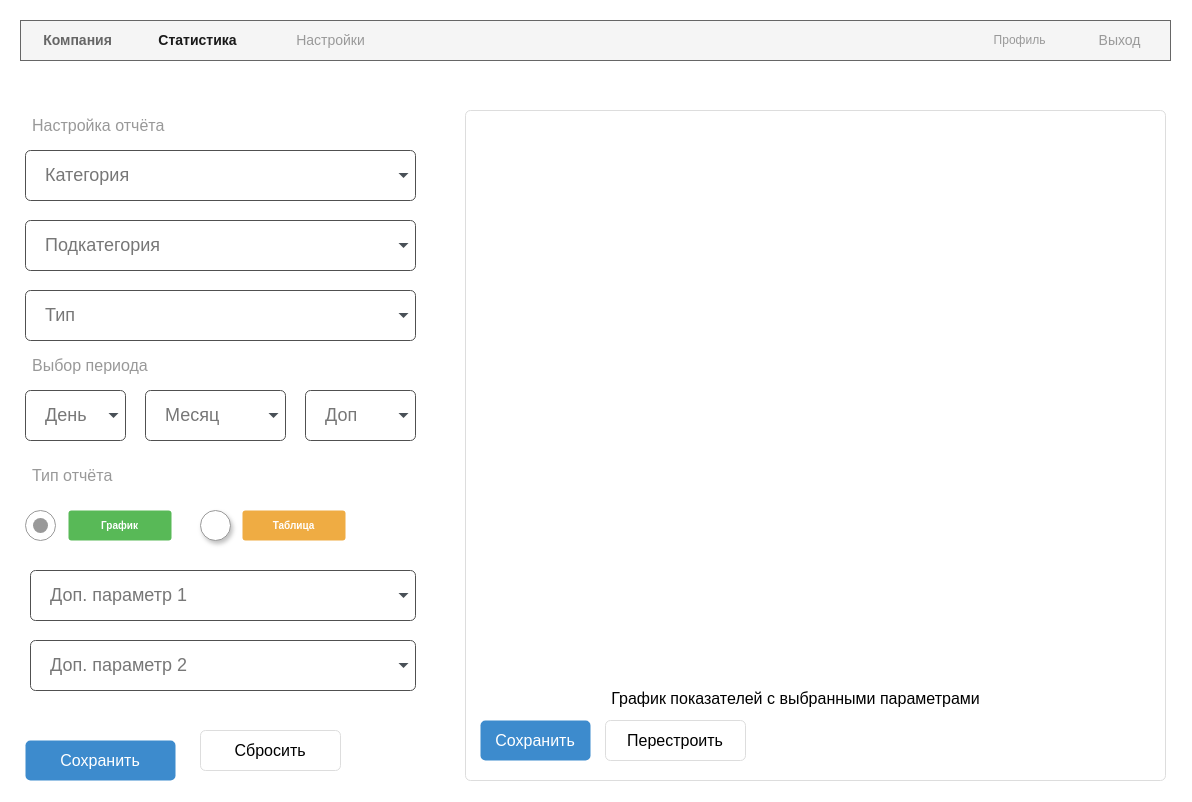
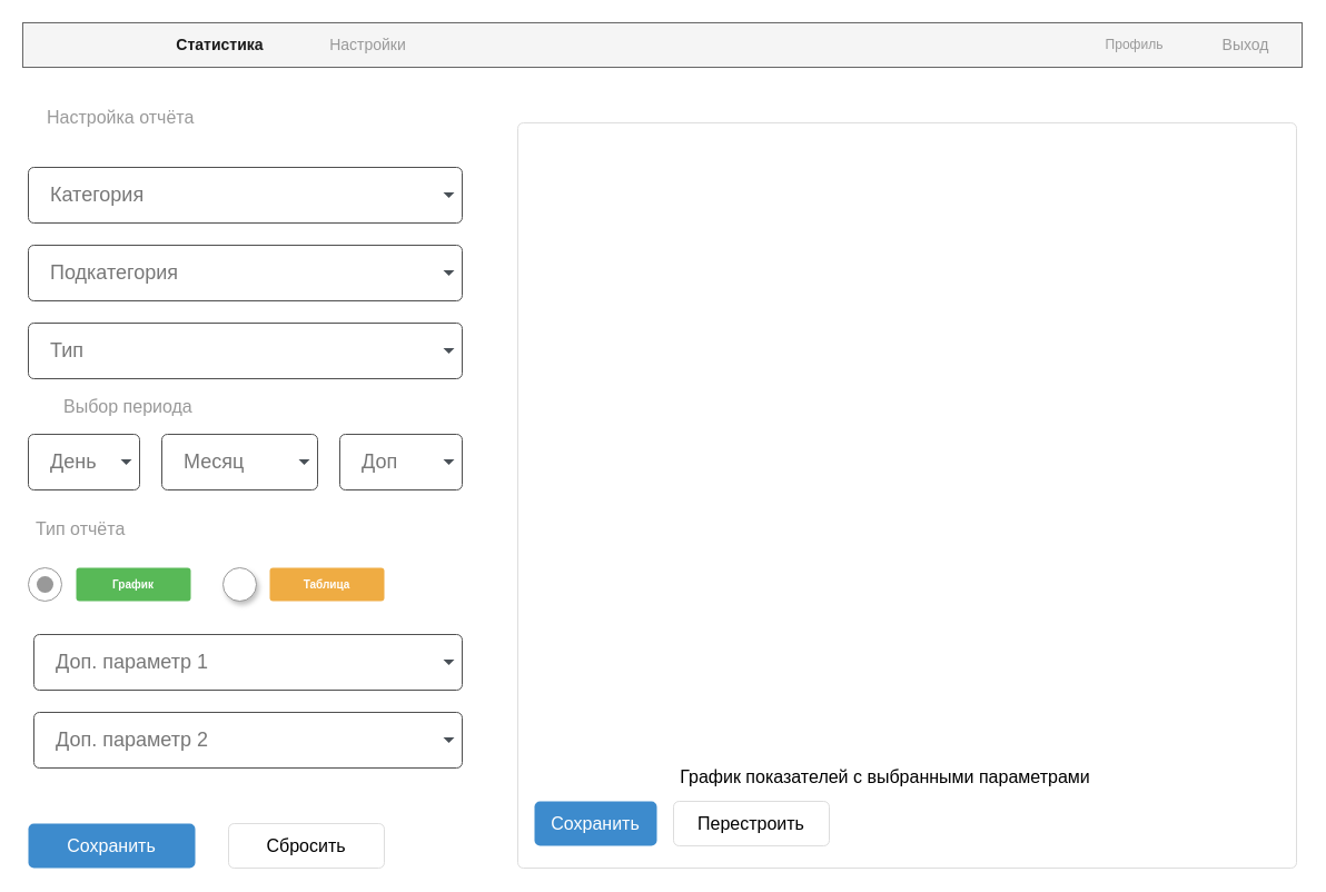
  <mxCell id="0" style=";html=1;" />
  <mxCell id="1" style=";html=1;" parent="0" />
  <mxCell id="2" value="" style="html=1;shadow=0;dashed=0;shape=mxgraph.bootstrap.rect;fillColor=#f5f5f5;strokeColor=#666666;whiteSpace=wrap;rounded=0;fontSize=12;fontColor=#333333;align=center;" parent="1" vertex="1"><mxGeometry x="20" y="20" width="1150" height="40" as="geometry" /></mxCell>
- <mxCell id="3" value="&lt;b style=&quot;&quot;&gt;&lt;font color=&quot;#666666&quot;&gt;Компания&lt;/font&gt;&lt;/b&gt;" style="html=1;shadow=0;dashed=0;fillColor=none;strokeColor=none;shape=mxgraph.bootstrap.rect;fontColor=#999999;fontSize=14;whiteSpace=wrap;" parent="2" vertex="1"><mxGeometry width="115" height="40" as="geometry" /></mxCell>
  <mxCell id="4" value="&lt;font size=&quot;1&quot; color=&quot;#1a1a1a&quot;&gt;&lt;b style=&quot;font-size: 14px;&quot;&gt;Статистика&lt;/b&gt;&lt;/font&gt;" style="html=1;shadow=0;dashed=0;fillColor=none;strokeColor=none;shape=mxgraph.bootstrap.rect;fontColor=#999999;whiteSpace=wrap;" parent="2" vertex="1"><mxGeometry x="120" width="115" height="40" as="geometry" /></mxCell>
  <mxCell id="5" value="&lt;font style=&quot;font-size: 14px;&quot;&gt;Настройки&lt;/font&gt;" style="html=1;shadow=0;dashed=0;fillColor=none;strokeColor=none;shape=mxgraph.bootstrap.rect;fontColor=#999999;whiteSpace=wrap;" parent="2" vertex="1"><mxGeometry x="260" width="100.625" height="40" as="geometry" /></mxCell>
  <mxCell id="6" value="Профиль" style="html=1;shadow=0;dashed=0;fillColor=none;strokeColor=none;shape=mxgraph.bootstrap.rect;fontColor=#999999;whiteSpace=wrap;" parent="2" vertex="1"><mxGeometry x="948.75" width="100.625" height="40" as="geometry" /></mxCell>
  <mxCell id="7" value="&lt;span style=&quot;font-size: 14px;&quot;&gt;Выход&lt;/span&gt;" style="html=1;shadow=0;dashed=0;fillColor=none;strokeColor=none;shape=mxgraph.bootstrap.rect;fontColor=#999999;whiteSpace=wrap;" parent="2" vertex="1"><mxGeometry x="1049.375" width="100.625" height="40" as="geometry" /></mxCell>
  <mxCell id="8" value="" style="shape=ellipse;dashed=0;strokeColor=#999999;fillColor=#ffffff;html=1;rounded=0;shadow=1;fontSize=12;fontColor=#000000;align=center;" parent="1" vertex="1"><mxGeometry x="200" y="510" width="30" height="30" as="geometry" /></mxCell>
  <mxCell id="9" value="График" style="html=1;shadow=0;dashed=0;shape=mxgraph.bootstrap.rrect;align=center;rSize=3;strokeColor=none;fillColor=#58B957;fontColor=#ffffff;fontStyle=1;fontSize=10;whiteSpace=wrap;rounded=0;" parent="1" vertex="1"><mxGeometry x="68" y="510" width="103" height="30" as="geometry" /></mxCell>
  <mxCell id="10" value="" style="html=1;shadow=0;dashed=0;shape=mxgraph.bootstrap.radioButton;strokeColor=#999999;fillColor=#ffffff;rounded=0;fontSize=12;fontColor=#000000;align=center;" parent="1" vertex="1"><mxGeometry x="25" y="510" width="30" height="30" as="geometry" /></mxCell>
  <mxCell id="11" value="Таблица" style="html=1;shadow=0;dashed=0;shape=mxgraph.bootstrap.rrect;align=center;rSize=3;strokeColor=none;fillColor=#EFAC43;fontColor=#ffffff;fontStyle=1;fontSize=10;whiteSpace=wrap;rounded=0;" parent="1" vertex="1"><mxGeometry x="242" y="510" width="103" height="30" as="geometry" /></mxCell>
  <mxCell id="12" value="Сохранить" style="html=1;shadow=0;dashed=0;shape=mxgraph.bootstrap.rrect;align=center;rSize=5;strokeColor=none;fillColor=#3D8BCD;fontColor=#ffffff;fontSize=16;whiteSpace=wrap;rounded=0;" parent="1" vertex="1"><mxGeometry x="25" y="740" width="150" height="40" as="geometry" /></mxCell>
- <mxCell id="13" value="Сбросить" style="html=1;shadow=0;dashed=0;shape=mxgraph.bootstrap.rrect;align=center;rSize=5;strokeColor=#dddddd;fontSize=16;whiteSpace=wrap;rounded=0;" parent="1" vertex="1"><mxGeometry x="200" y="730" width="140" height="40" as="geometry" /></mxCell>
+ <mxCell id="13" value="Сбросить" style="html=1;shadow=0;dashed=0;shape=mxgraph.bootstrap.rrect;align=center;rSize=5;strokeColor=#dddddd;fontSize=16;whiteSpace=wrap;rounded=0;" parent="1" vertex="1"><mxGeometry x="205" y="740" width="140" height="40" as="geometry" /></mxCell>
  <mxCell id="14" value="" style="html=1;shadow=0;dashed=0;shape=mxgraph.bootstrap.rrect;rSize=5;strokeColor=#dddddd;rounded=0;fontSize=12;align=center;" parent="1" vertex="1"><mxGeometry x="465" y="110" width="700" height="670" as="geometry" /></mxCell>
  <mxCell id="15" value="&lt;font style=&quot;font-size: 16px;&quot;&gt;График показателей с выбранными параметрами&lt;/font&gt;" style="html=1;shadow=0;dashed=0;shape=mxgraph.bootstrap.anchor;fontSize=26;align=center;whiteSpace=wrap;" parent="14" vertex="1"><mxGeometry x="10.6" y="570" width="639.4" height="30.09" as="geometry" /></mxCell>
  <mxCell id="16" value="Сохранить" style="html=1;shadow=0;dashed=0;shape=mxgraph.bootstrap.rrect;rSize=5;fontSize=16;fillColor=#3D8BCD;strokeColor=none;fontColor=#ffffff;whiteSpace=wrap;" parent="14" vertex="1"><mxGeometry y="1" width="110" height="40" relative="1" as="geometry"><mxPoint x="15" y="-60" as="offset" /></mxGeometry></mxCell>
  <mxCell id="17" value="Перестроить" style="html=1;shadow=0;dashed=0;shape=mxgraph.bootstrap.rrect;rSize=5;fontSize=16;strokeColor=#dddddd;whiteSpace=wrap;" parent="14" vertex="1"><mxGeometry y="1" width="140" height="40" relative="1" as="geometry"><mxPoint x="140" y="-60" as="offset" /></mxGeometry></mxCell>
  <mxCell id="18" value="Категория" style="html=1;shadow=0;dashed=0;shape=mxgraph.bootstrap.rrect;rSize=5;strokeColor=#505050;strokeWidth=1;fillColor=#ffffff;fontColor=#777777;whiteSpace=wrap;align=left;verticalAlign=middle;fontStyle=0;fontSize=18;spacing=20;" vertex="1" parent="1"><mxGeometry x="25" y="150" width="390" height="50" as="geometry" /></mxCell>
  <mxCell id="19" value="" style="shape=triangle;direction=south;fillColor=#495057;strokeColor=none;perimeter=none;" vertex="1" parent="18"><mxGeometry x="1" y="0.5" width="10" height="5" relative="1" as="geometry"><mxPoint x="-17" y="-2.5" as="offset" /></mxGeometry></mxCell>
  <mxCell id="20" value="Подкатегория" style="html=1;shadow=0;dashed=0;shape=mxgraph.bootstrap.rrect;rSize=5;strokeColor=#505050;strokeWidth=1;fillColor=#ffffff;fontColor=#777777;whiteSpace=wrap;align=left;verticalAlign=middle;fontStyle=0;fontSize=18;spacing=20;" vertex="1" parent="1"><mxGeometry x="25" y="220" width="390" height="50" as="geometry" /></mxCell>
  <mxCell id="21" value="" style="shape=triangle;direction=south;fillColor=#495057;strokeColor=none;perimeter=none;" vertex="1" parent="20"><mxGeometry x="1" y="0.5" width="10" height="5" relative="1" as="geometry"><mxPoint x="-17" y="-2.5" as="offset" /></mxGeometry></mxCell>
  <mxCell id="22" value="Тип" style="html=1;shadow=0;dashed=0;shape=mxgraph.bootstrap.rrect;rSize=5;strokeColor=#505050;strokeWidth=1;fillColor=#ffffff;fontColor=#777777;whiteSpace=wrap;align=left;verticalAlign=middle;fontStyle=0;fontSize=18;spacing=20;" vertex="1" parent="1"><mxGeometry x="25" y="290" width="390" height="50" as="geometry" /></mxCell>
  <mxCell id="23" value="" style="shape=triangle;direction=south;fillColor=#495057;strokeColor=none;perimeter=none;" vertex="1" parent="22"><mxGeometry x="1" y="0.5" width="10" height="5" relative="1" as="geometry"><mxPoint x="-17" y="-2.5" as="offset" /></mxGeometry></mxCell>
- <mxCell id="24" value="&lt;font style=&quot;font-size: 16px;&quot;&gt;Настройка отчёта&lt;/font&gt;" style="html=1;shadow=0;dashed=0;shape=mxgraph.bootstrap.rect;strokeColor=none;fillColor=none;fontColor=#999999;align=left;spacingLeft=5;whiteSpace=wrap;rounded=0;" vertex="1" parent="1"><mxGeometry x="25" y="110" width="320" height="30" as="geometry" /></mxCell>
+ <mxCell id="24" value="&lt;font style=&quot;font-size: 16px;&quot;&gt;Настройка отчёта&lt;/font&gt;" style="html=1;shadow=0;dashed=0;shape=mxgraph.bootstrap.rect;strokeColor=none;fillColor=none;fontColor=#999999;align=left;spacingLeft=5;whiteSpace=wrap;rounded=0;" vertex="1" parent="1"><mxGeometry x="35" y="90" width="320" height="30" as="geometry" /></mxCell>
  <mxCell id="25" value="День" style="html=1;shadow=0;dashed=0;shape=mxgraph.bootstrap.rrect;rSize=5;strokeColor=#505050;strokeWidth=1;fillColor=#ffffff;fontColor=#777777;whiteSpace=wrap;align=left;verticalAlign=middle;fontStyle=0;fontSize=18;spacing=20;" vertex="1" parent="1"><mxGeometry x="25" y="390" width="100" height="50" as="geometry" /></mxCell>
  <mxCell id="26" value="" style="shape=triangle;direction=south;fillColor=#495057;strokeColor=none;perimeter=none;" vertex="1" parent="25"><mxGeometry x="1" y="0.5" width="10" height="5" relative="1" as="geometry"><mxPoint x="-17" y="-2.5" as="offset" /></mxGeometry></mxCell>
  <mxCell id="27" value="Месяц" style="html=1;shadow=0;dashed=0;shape=mxgraph.bootstrap.rrect;rSize=5;strokeColor=#505050;strokeWidth=1;fillColor=#ffffff;fontColor=#777777;whiteSpace=wrap;align=left;verticalAlign=middle;fontStyle=0;fontSize=18;spacing=20;" vertex="1" parent="1"><mxGeometry x="145" y="390" width="140" height="50" as="geometry" /></mxCell>
  <mxCell id="28" value="" style="shape=triangle;direction=south;fillColor=#495057;strokeColor=none;perimeter=none;" vertex="1" parent="27"><mxGeometry x="1" y="0.5" width="10" height="5" relative="1" as="geometry"><mxPoint x="-17" y="-2.5" as="offset" /></mxGeometry></mxCell>
  <mxCell id="29" value="Доп" style="html=1;shadow=0;dashed=0;shape=mxgraph.bootstrap.rrect;rSize=5;strokeColor=#505050;strokeWidth=1;fillColor=#ffffff;fontColor=#777777;whiteSpace=wrap;align=left;verticalAlign=middle;fontStyle=0;fontSize=18;spacing=20;" vertex="1" parent="1"><mxGeometry x="305" y="390" width="110" height="50" as="geometry" /></mxCell>
  <mxCell id="30" value="" style="shape=triangle;direction=south;fillColor=#495057;strokeColor=none;perimeter=none;" vertex="1" parent="29"><mxGeometry x="1" y="0.5" width="10" height="5" relative="1" as="geometry"><mxPoint x="-17" y="-2.5" as="offset" /></mxGeometry></mxCell>
- <mxCell id="31" value="&lt;font style=&quot;font-size: 16px;&quot;&gt;Выбор периода&lt;/font&gt;" style="html=1;shadow=0;dashed=0;shape=mxgraph.bootstrap.rect;strokeColor=none;fillColor=none;fontColor=#999999;align=left;spacingLeft=5;whiteSpace=wrap;rounded=0;" vertex="1" parent="1"><mxGeometry x="25" y="350" width="320" height="30" as="geometry" /></mxCell>
+ <mxCell id="31" value="&lt;font style=&quot;font-size: 16px;&quot;&gt;Выбор периода&lt;/font&gt;" style="html=1;shadow=0;dashed=0;shape=mxgraph.bootstrap.rect;strokeColor=none;fillColor=none;fontColor=#999999;align=left;spacingLeft=5;whiteSpace=wrap;rounded=0;" vertex="1" parent="1"><mxGeometry x="50" y="350" width="320" height="30" as="geometry" /></mxCell>
  <mxCell id="32" value="&lt;span style=&quot;font-size: 16px;&quot;&gt;Тип отчёта&lt;/span&gt;" style="html=1;shadow=0;dashed=0;shape=mxgraph.bootstrap.rect;strokeColor=none;fillColor=none;fontColor=#999999;align=left;spacingLeft=5;whiteSpace=wrap;rounded=0;" vertex="1" parent="1"><mxGeometry x="25" y="460" width="120" height="30" as="geometry" /></mxCell>
  <mxCell id="33" value="Доп. параметр 1" style="html=1;shadow=0;dashed=0;shape=mxgraph.bootstrap.rrect;rSize=5;strokeColor=#505050;strokeWidth=1;fillColor=#ffffff;fontColor=#777777;whiteSpace=wrap;align=left;verticalAlign=middle;fontStyle=0;fontSize=18;spacing=20;" vertex="1" parent="1"><mxGeometry x="30" y="570" width="385" height="50" as="geometry" /></mxCell>
  <mxCell id="34" value="" style="shape=triangle;direction=south;fillColor=#495057;strokeColor=none;perimeter=none;" vertex="1" parent="33"><mxGeometry x="1" y="0.5" width="10" height="5" relative="1" as="geometry"><mxPoint x="-17" y="-2.5" as="offset" /></mxGeometry></mxCell>
  <mxCell id="35" value="Доп. параметр 2" style="html=1;shadow=0;dashed=0;shape=mxgraph.bootstrap.rrect;rSize=5;strokeColor=#505050;strokeWidth=1;fillColor=#ffffff;fontColor=#777777;whiteSpace=wrap;align=left;verticalAlign=middle;fontStyle=0;fontSize=18;spacing=20;" vertex="1" parent="1"><mxGeometry x="30" y="640" width="385" height="50" as="geometry" /></mxCell>
  <mxCell id="36" value="" style="shape=triangle;direction=south;fillColor=#495057;strokeColor=none;perimeter=none;" vertex="1" parent="35"><mxGeometry x="1" y="0.5" width="10" height="5" relative="1" as="geometry"><mxPoint x="-17" y="-2.5" as="offset" /></mxGeometry></mxCell>
